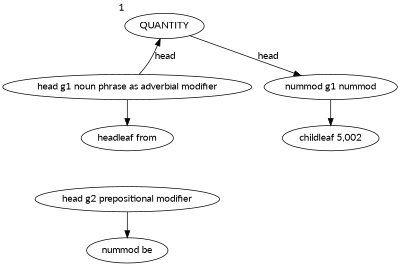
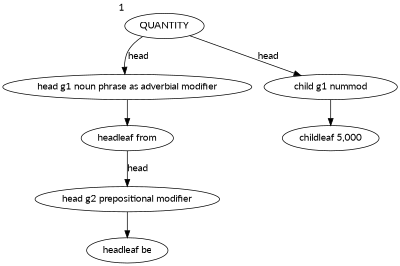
  strict digraph {
    fontname=Lato
    node [fontname=Lato weight=1]
    edge [fontname=Lato]
    QUANTITY [xlabel=1]
    "head g1 noun phrase as adverbial modifier"
-   "child g1 nummod" [label="nummod g1 nummod"]
+   "child g1 nummod"
    "headleaf from"
-   "childleaf 5,000" [label="childleaf 5,002"]
+   "childleaf 5,000"
    "head g2 prepositional modifier"
-   "headleaf be" [label="nummod be"]
-   "head g1 noun phrase as adverbial modifier" -> QUANTITY [label=head]
+   "headleaf be"
+   QUANTITY -> "head g1 noun phrase as adverbial modifier" [label=head]
    QUANTITY -> "child g1 nummod" [label=head]
    "head g1 noun phrase as adverbial modifier" -> "headleaf from"
    "child g1 nummod" -> "childleaf 5,000"
+   "headleaf from" -> "head g2 prepositional modifier" [label=head]
    "head g2 prepositional modifier" -> "headleaf be"
  }
